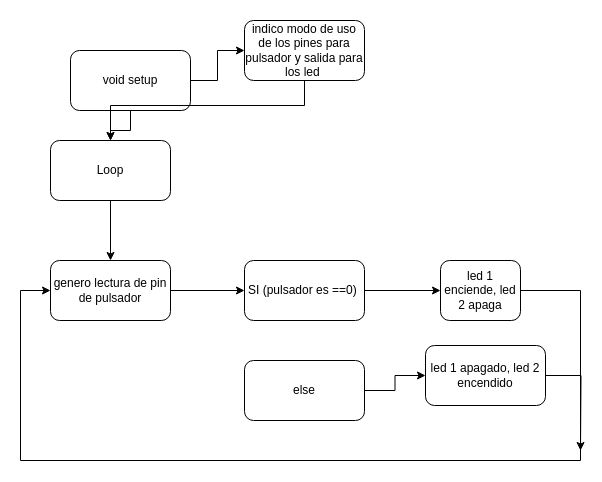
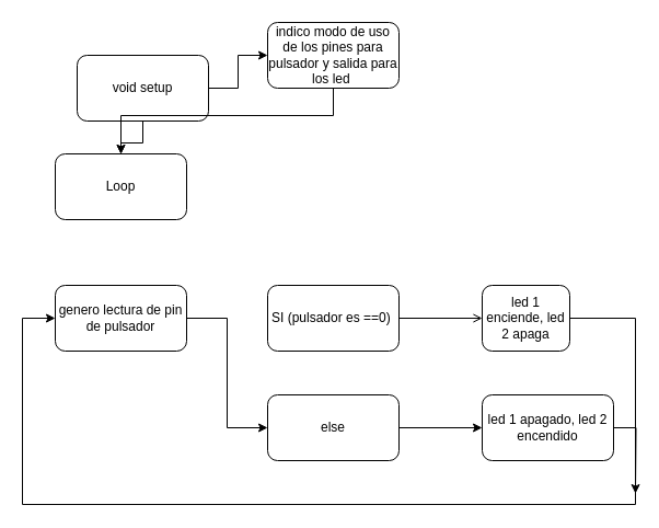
  <mxCell id="0" />
  <mxCell id="1" parent="0" />
  <mxCell id="2" value="" style="edgeStyle=orthogonalEdgeStyle;rounded=0;orthogonalLoop=1;jettySize=auto;html=1;" parent="1" source="4" target="6" edge="1"><mxGeometry relative="1" as="geometry" /></mxCell>
  <mxCell id="3" value="" style="edgeStyle=orthogonalEdgeStyle;rounded=0;orthogonalLoop=1;jettySize=auto;html=1;" parent="1" source="4" target="8" edge="1"><mxGeometry relative="1" as="geometry" /></mxCell>
  <mxCell id="4" value="void setup" style="rounded=1;whiteSpace=wrap;html=1;" parent="1" vertex="1"><mxGeometry x="70" y="50" width="120" height="60" as="geometry" /></mxCell>
  <mxCell id="5" style="edgeStyle=orthogonalEdgeStyle;rounded=0;orthogonalLoop=1;jettySize=auto;html=1;entryX=0.5;entryY=0;entryDx=0;entryDy=0;" parent="1" source="6" target="8" edge="1"><mxGeometry relative="1" as="geometry"><mxPoint x="250" y="130" as="targetPoint" /><Array as="points"><mxPoint x="304" y="105" /><mxPoint x="110" y="105" /></Array></mxGeometry></mxCell>
  <mxCell id="6" value="indico modo de uso de los pines para pulsador y salida para los led&amp;nbsp;" style="rounded=1;whiteSpace=wrap;html=1;" parent="1" vertex="1"><mxGeometry x="244" y="20" width="120" height="60" as="geometry" /></mxCell>
- <mxCell id="7" value="" style="edgeStyle=orthogonalEdgeStyle;rounded=0;orthogonalLoop=1;jettySize=auto;html=1;" parent="1" source="8" target="11" edge="1"><mxGeometry relative="1" as="geometry" /></mxCell>
  <mxCell id="8" value="Loop" style="rounded=1;whiteSpace=wrap;html=1;" parent="1" vertex="1"><mxGeometry x="50" y="140" width="120" height="60" as="geometry" /></mxCell>
- <mxCell id="9" value="" style="edgeStyle=orthogonalEdgeStyle;rounded=0;orthogonalLoop=1;jettySize=auto;html=1;" parent="1" source="11" target="13" edge="1"><mxGeometry relative="1" as="geometry" /></mxCell>
+ <mxCell id="10" style="edgeStyle=orthogonalEdgeStyle;rounded=0;orthogonalLoop=1;jettySize=auto;html=1;entryX=0;entryY=0.5;entryDx=0;entryDy=0;" parent="1" source="11" target="17" edge="1"><mxGeometry relative="1" as="geometry" /></mxCell>
  <mxCell id="11" value="genero lectura de pin de pulsador" style="rounded=1;whiteSpace=wrap;html=1;" parent="1" vertex="1"><mxGeometry x="50" y="260" width="120" height="60" as="geometry" /></mxCell>
- <mxCell id="12" value="" style="edgeStyle=orthogonalEdgeStyle;rounded=0;orthogonalLoop=1;jettySize=auto;html=1;" parent="1" source="13" target="15" edge="1"><mxGeometry relative="1" as="geometry" /></mxCell>
+ <mxCell id="12" value="" style="edgeStyle=orthogonalEdgeStyle;rounded=0;orthogonalLoop=1;jettySize=auto;html=1;endArrow=open;" parent="1" source="13" target="15" edge="1"><mxGeometry relative="1" as="geometry" /></mxCell>
  <mxCell id="13" value="SI (pulsador es ==0)&amp;nbsp;" style="rounded=1;whiteSpace=wrap;html=1;" parent="1" vertex="1"><mxGeometry x="244" y="260" width="120" height="60" as="geometry" /></mxCell>
  <mxCell id="14" style="edgeStyle=orthogonalEdgeStyle;rounded=0;orthogonalLoop=1;jettySize=auto;html=1;" parent="1" source="15" edge="1"><mxGeometry relative="1" as="geometry"><mxPoint x="50" y="290" as="targetPoint" /><Array as="points"><mxPoint x="580" y="290" /><mxPoint x="580" y="460" /><mxPoint x="20" y="460" /><mxPoint x="20" y="290" /></Array></mxGeometry></mxCell>
  <mxCell id="15" value="led 1 enciende, led 2 apaga" style="rounded=1;whiteSpace=wrap;html=1;" parent="1" vertex="1"><mxGeometry x="440" y="260" width="80" height="60" as="geometry" /></mxCell>
  <mxCell id="16" value="" style="edgeStyle=orthogonalEdgeStyle;rounded=0;orthogonalLoop=1;jettySize=auto;html=1;" parent="1" source="17" target="19" edge="1"><mxGeometry relative="1" as="geometry" /></mxCell>
  <mxCell id="17" value="else" style="rounded=1;whiteSpace=wrap;html=1;" parent="1" vertex="1"><mxGeometry x="244" y="360" width="120" height="60" as="geometry" /></mxCell>
  <mxCell id="18" style="edgeStyle=orthogonalEdgeStyle;rounded=0;orthogonalLoop=1;jettySize=auto;html=1;" parent="1" source="19" edge="1"><mxGeometry relative="1" as="geometry"><mxPoint x="580" y="450" as="targetPoint" /></mxGeometry></mxCell>
- <mxCell id="19" value="led 1 apagado, led 2 encendido" style="rounded=1;whiteSpace=wrap;html=1;" parent="1" vertex="1"><mxGeometry x="425" y="345" width="120" height="60" as="geometry" /></mxCell>
+ <mxCell id="19" value="led 1 apagado, led 2 encendido" style="rounded=1;whiteSpace=wrap;html=1;" parent="1" vertex="1"><mxGeometry x="440" y="360" width="120" height="60" as="geometry" /></mxCell>
